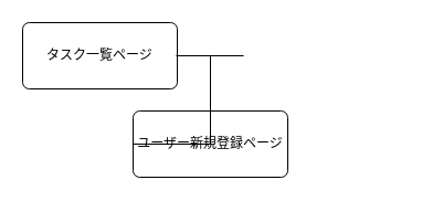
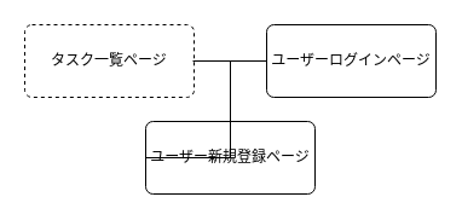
  <mxCell id="0" />
  <mxCell id="1" parent="0" />
- <mxCell id="2" value="タスク一覧ページ" style="rounded=1;arcSize=10;whiteSpace=wrap;html=1;align=center;" vertex="1" parent="1"><mxGeometry x="20" y="20" width="140" height="60" as="geometry" /></mxCell>
+ <mxCell id="2" value="タスク一覧ページ" style="rounded=1;arcSize=10;whiteSpace=wrap;html=1;align=center;dashed=1;" vertex="1" parent="1"><mxGeometry x="20" y="20" width="140" height="60" as="geometry" /></mxCell>
+ <mxCell id="3" value="ユーザーログインページ" style="rounded=1;arcSize=10;whiteSpace=wrap;html=1;align=center;" vertex="1" parent="1"><mxGeometry x="220" y="20" width="140" height="60" as="geometry" /></mxCell>
  <mxCell id="4" value="ユーザー新規登録ページ" style="rounded=1;arcSize=10;whiteSpace=wrap;html=1;align=center;" vertex="1" parent="1"><mxGeometry x="120" y="100" width="140" height="60" as="geometry" /></mxCell>
  <mxCell id="5" value="" style="line;strokeWidth=1;rotatable=0;dashed=0;labelPosition=right;align=left;verticalAlign=middle;spacingTop=0;spacingLeft=6;points=[];portConstraint=eastwest;" vertex="1" parent="1"><mxGeometry x="160" y="20" width="60" height="60" as="geometry" /></mxCell>
  <mxCell id="6" value="" style="fontSize=12;html=1;endArrow=none;entryX=0;entryY=0.5;entryDx=0;entryDy=0;exitX=-0.017;exitY=0.5;exitDx=0;exitDy=0;exitPerimeter=0;edgeStyle=orthogonalEdgeStyle;startArrow=none;startFill=0;endFill=0;rounded=0;" edge="1" parent="1" source="5" target="4"><mxGeometry width="100" height="100" relative="1" as="geometry"><mxPoint x="130" y="130" as="sourcePoint" /><mxPoint x="230" y="30" as="targetPoint" /><Array as="points"><mxPoint x="190" y="50" /><mxPoint x="190" y="130" /></Array></mxGeometry></mxCell>
